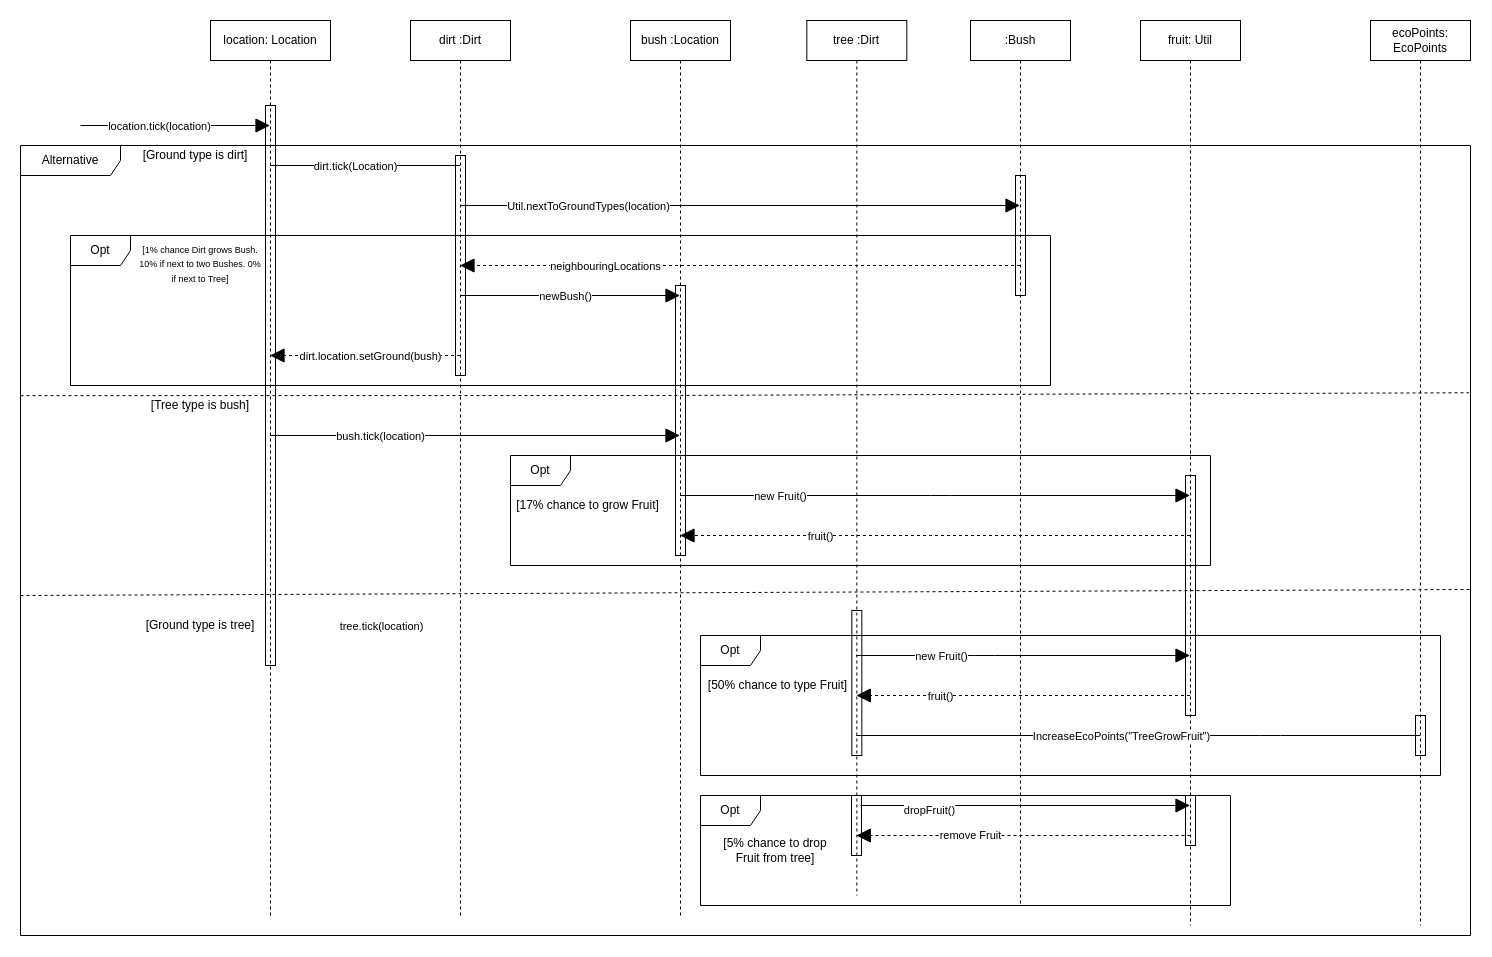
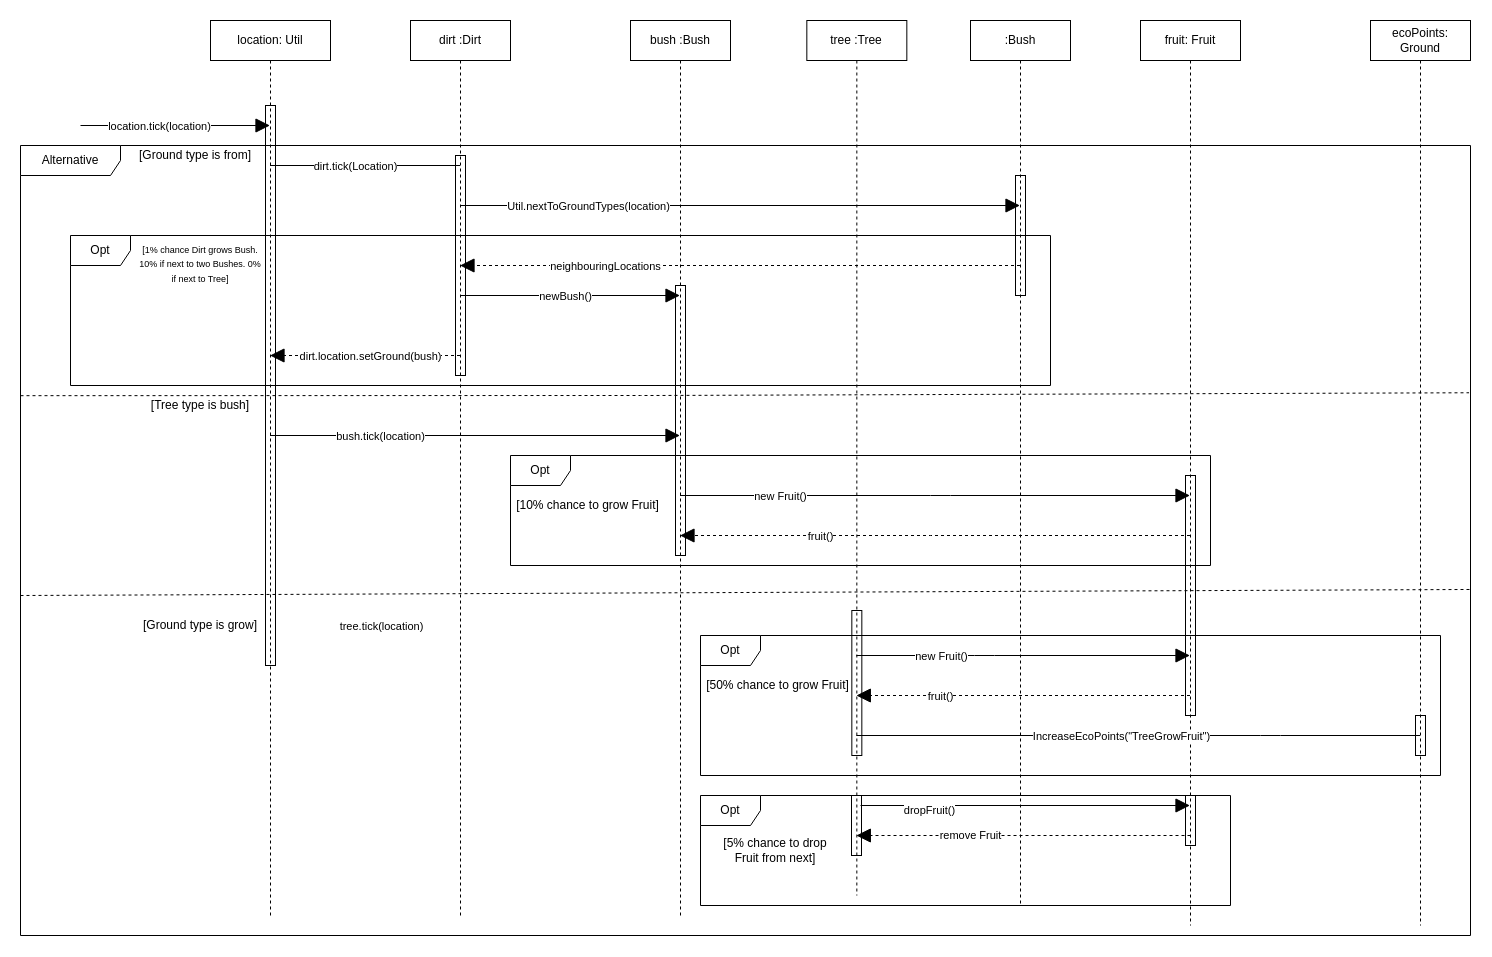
  <mxCell id="0" />
  <mxCell id="1" parent="0" />
  <mxCell id="2" value="Alternative" style="shape=umlFrame;whiteSpace=wrap;html=1;width=100;height=30;" parent="1" vertex="1"><mxGeometry x="20" y="145" width="1450" height="790" as="geometry" /></mxCell>
  <mxCell id="3" value="Opt" style="shape=umlFrame;whiteSpace=wrap;html=1;fillColor=none;" parent="1" vertex="1"><mxGeometry x="700" y="635" width="740" height="140" as="geometry" /></mxCell>
  <mxCell id="4" value="Opt" style="shape=umlFrame;whiteSpace=wrap;html=1;fillColor=none;" parent="1" vertex="1"><mxGeometry x="510" y="455" width="700" height="110" as="geometry" /></mxCell>
- <mxCell id="5" value="location: Location" style="shape=umlLifeline;perimeter=lifelinePerimeter;whiteSpace=wrap;html=1;container=0;collapsible=0;recursiveResize=0;outlineConnect=0;" parent="1" vertex="1"><mxGeometry x="210" y="20" width="120" height="895" as="geometry" /></mxCell>
+ <mxCell id="5" value="location: Util" style="shape=umlLifeline;perimeter=lifelinePerimeter;whiteSpace=wrap;html=1;container=0;collapsible=0;recursiveResize=0;outlineConnect=0;" parent="1" vertex="1"><mxGeometry x="210" y="20" width="120" height="895" as="geometry" /></mxCell>
  <mxCell id="6" value="Opt" style="shape=umlFrame;whiteSpace=wrap;html=1;" parent="1" vertex="1"><mxGeometry x="70" y="235" width="980" height="150" as="geometry" /></mxCell>
  <mxCell id="7" value="&lt;font style=&quot;font-size: 9px&quot;&gt;[1% chance Dirt grows Bush. 10% if next to two Bushes. 0% if next to Tree]&lt;/font&gt;" style="text;html=1;strokeColor=none;fillColor=none;align=center;verticalAlign=middle;whiteSpace=wrap;rounded=0;" parent="1" vertex="1"><mxGeometry x="135" y="235" width="130" height="55" as="geometry" /></mxCell>
  <mxCell id="8" value="" style="html=1;points=[];perimeter=orthogonalPerimeter;fillColor=none;" parent="1" vertex="1"><mxGeometry x="265" y="105" width="10" height="560" as="geometry" /></mxCell>
  <mxCell id="9" value="" style="endArrow=block;endFill=1;endSize=12;html=1;" parent="1" target="5" edge="1"><mxGeometry width="160" relative="1" as="geometry"><mxPoint y="125" as="sourcePoint" x="80" /><mxPoint x="280" y="125" as="targetPoint" /></mxGeometry></mxCell>
  <mxCell id="10" value="location.tick(location)" style="edgeLabel;html=1;align=center;verticalAlign=middle;resizable=0;points=[];" parent="9" vertex="1" connectable="0"><mxGeometry x="-0.487" relative="1" as="geometry"><mxPoint x="29" as="offset" /></mxGeometry></mxCell>
  <mxCell id="11" value="dirt :Dirt" style="shape=umlLifeline;perimeter=lifelinePerimeter;whiteSpace=wrap;html=1;container=1;collapsible=0;recursiveResize=0;outlineConnect=0;" parent="1" vertex="1"><mxGeometry x="410" y="20" width="100" height="895" as="geometry" /></mxCell>
  <mxCell id="12" value=":Bush" style="shape=umlLifeline;perimeter=lifelinePerimeter;whiteSpace=wrap;html=1;container=0;collapsible=0;recursiveResize=0;outlineConnect=0;" parent="1" vertex="1"><mxGeometry x="970" y="20" width="100" height="885" as="geometry" /></mxCell>
- <mxCell id="13" value="bush :Location" style="shape=umlLifeline;perimeter=lifelinePerimeter;whiteSpace=wrap;html=1;container=1;collapsible=0;recursiveResize=0;outlineConnect=0;" parent="1" vertex="1"><mxGeometry x="630" y="20" width="100" height="895" as="geometry" /></mxCell>
+ <mxCell id="13" value="bush :Bush" style="shape=umlLifeline;perimeter=lifelinePerimeter;whiteSpace=wrap;html=1;container=1;collapsible=0;recursiveResize=0;outlineConnect=0;" parent="1" vertex="1"><mxGeometry x="630" y="20" width="100" height="895" as="geometry" /></mxCell>
  <mxCell id="14" value="" style="endArrow=none;endFill=1;endSize=12;html=1;snapToPoint=1;" parent="1" source="5" target="11" edge="1"><mxGeometry width="160" as="geometry"><mxPoint x="290" y="195" as="sourcePoint" /><mxPoint x="440" y="195" as="targetPoint" /><Array as="points"><mxPoint x="350" y="165" /></Array></mxGeometry></mxCell>
  <mxCell id="15" value="dirt.tick(Location)" style="edgeLabel;html=1;align=center;verticalAlign=middle;resizable=0;points=[];" parent="14" vertex="1" connectable="0"><mxGeometry x="-0.321" relative="1" as="geometry"><mxPoint x="20" as="offset" /></mxGeometry></mxCell>
  <mxCell id="16" value="" style="endArrow=block;endFill=1;endSize=12;html=1;snapToPoint=1;" parent="1" source="11" target="12" edge="1"><mxGeometry x="10" y="10" width="160" as="geometry"><mxPoint x="289.929" y="205" as="sourcePoint" /><mxPoint x="409.5" y="205" as="targetPoint" /><Array as="points"><mxPoint x="560" y="205" /></Array></mxGeometry></mxCell>
  <mxCell id="17" value="Util.nextToGroundTypes(location)" style="edgeLabel;html=1;align=center;verticalAlign=middle;resizable=0;points=[];" parent="16" vertex="1" connectable="0"><mxGeometry x="-0.321" relative="1" as="geometry"><mxPoint x="-62" as="offset" /></mxGeometry></mxCell>
  <mxCell id="18" value="" style="endArrow=block;endFill=1;endSize=12;html=1;snapToPoint=1;dashed=1;" parent="1" source="12" target="11" edge="1"><mxGeometry x="20" y="20" width="160" as="geometry"><mxPoint x="409.81" y="225" as="sourcePoint" /><mxPoint x="579.5" y="225" as="targetPoint" /><Array as="points"><mxPoint x="590" y="265" /></Array></mxGeometry></mxCell>
  <mxCell id="19" value="neighbouringLocations" style="edgeLabel;html=1;align=center;verticalAlign=middle;resizable=0;points=[];" parent="18" vertex="1" connectable="0"><mxGeometry x="-0.321" relative="1" as="geometry"><mxPoint x="-225" as="offset" /></mxGeometry></mxCell>
  <mxCell id="20" value="" style="endArrow=block;endFill=1;endSize=12;html=1;snapToPoint=1;dashed=1;" parent="1" edge="1"><mxGeometry x="30" y="-80" width="160" as="geometry"><mxPoint x="459.5" y="355" as="sourcePoint" /><mxPoint x="269.5" y="355" as="targetPoint" /><Array as="points"><mxPoint x="350" y="355" /></Array></mxGeometry></mxCell>
  <mxCell id="21" value="dirt.location.setGround(bush)" style="edgeLabel;html=1;align=center;verticalAlign=middle;resizable=0;points=[];" parent="20" vertex="1" connectable="0"><mxGeometry x="-0.321" relative="1" as="geometry"><mxPoint x="-25" as="offset" /></mxGeometry></mxCell>
  <mxCell id="22" value="" style="endArrow=block;endFill=1;endSize=12;html=1;snapToPoint=1;startArrow=none;" parent="1" source="43" target="13" edge="1"><mxGeometry x="10" y="20" width="160" as="geometry"><mxPoint x="459.667" y="295" as="sourcePoint" /><mxPoint x="839.5" y="295" as="targetPoint" /><Array as="points"><mxPoint x="600" y="295" /></Array></mxGeometry></mxCell>
  <mxCell id="23" value="" style="endArrow=block;endFill=1;endSize=12;html=1;snapToPoint=1;" parent="1" edge="1"><mxGeometry width="160" relative="1" as="geometry"><mxPoint x="269.5" y="435" as="sourcePoint" /><mxPoint x="679.5" y="435" as="targetPoint" /><Array as="points"><mxPoint x="380" y="435" /></Array></mxGeometry></mxCell>
  <mxCell id="24" value="bush.tick(location)" style="edgeLabel;html=1;align=center;verticalAlign=middle;resizable=0;points=[];" parent="23" vertex="1" connectable="0"><mxGeometry x="-0.079" y="-3" relative="1" as="geometry"><mxPoint x="-79" y="-3" as="offset" /></mxGeometry></mxCell>
- <mxCell id="25" value="tree :Dirt" style="shape=umlLifeline;perimeter=lifelinePerimeter;whiteSpace=wrap;html=1;container=1;collapsible=0;recursiveResize=0;outlineConnect=0;" parent="1" vertex="1"><mxGeometry x="806.33" y="20" width="100" height="875" as="geometry" /></mxCell>
+ <mxCell id="25" value="tree :Tree" style="shape=umlLifeline;perimeter=lifelinePerimeter;whiteSpace=wrap;html=1;container=1;collapsible=0;recursiveResize=0;outlineConnect=0;" parent="1" vertex="1"><mxGeometry x="806.33" y="20" width="100" height="875" as="geometry" /></mxCell>
  <mxCell id="26" value="" style="html=1;points=[];perimeter=orthogonalPerimeter;fillColor=none;" parent="25" vertex="1"><mxGeometry x="45" y="590" width="10" height="145" as="geometry" /></mxCell>
  <mxCell id="27" value="" style="endArrow=block;endFill=1;endSize=12;html=1;" edge="1" parent="25" target="37"><mxGeometry width="160" relative="1" as="geometry"><mxPoint x="53.67" y="785" as="sourcePoint" /><mxPoint x="213.67" y="785" as="targetPoint" /></mxGeometry></mxCell>
  <mxCell id="28" value="dropFruit()" style="edgeLabel;html=1;align=center;verticalAlign=middle;resizable=0;points=[];" vertex="1" connectable="0" parent="27"><mxGeometry x="-0.589" y="-4" relative="1" as="geometry"><mxPoint as="offset" /></mxGeometry></mxCell>
- <mxCell id="29" value="[Ground type is dirt]" style="text;html=1;strokeColor=none;fillColor=none;align=center;verticalAlign=middle;whiteSpace=wrap;rounded=0;" parent="1" vertex="1"><mxGeometry x="135" y="145" width="120" height="20" as="geometry" /></mxCell>
+ <mxCell id="29" value="[Ground type is from]" style="text;html=1;strokeColor=none;fillColor=none;align=center;verticalAlign=middle;whiteSpace=wrap;rounded=0;" parent="1" vertex="1"><mxGeometry x="135" y="145" width="120" height="20" as="geometry" /></mxCell>
  <mxCell id="30" style="edgeStyle=orthogonalEdgeStyle;rounded=0;orthogonalLoop=1;jettySize=auto;html=1;exitX=0.5;exitY=1;exitDx=0;exitDy=0;dashed=1;endArrow=block;endFill=1;" parent="1" source="7" target="7" edge="1"><mxGeometry relative="1" as="geometry" /></mxCell>
  <mxCell id="31" style="edgeStyle=orthogonalEdgeStyle;rounded=0;orthogonalLoop=1;jettySize=auto;html=1;exitX=0.5;exitY=1;exitDx=0;exitDy=0;dashed=1;endArrow=block;endFill=1;" parent="1" source="7" target="7" edge="1"><mxGeometry relative="1" as="geometry" /></mxCell>
  <mxCell id="32" value="" style="endArrow=none;endFill=1;endSize=12;html=1;snapToPoint=1;" parent="1" edge="1"><mxGeometry width="160" relative="1" as="geometry"><mxPoint x="269.5" y="645" as="sourcePoint" /><mxPoint x="269.5" y="645" as="targetPoint" /><Array as="points" /></mxGeometry></mxCell>
  <mxCell id="33" value="tree.tick(location)" style="edgeLabel;html=1;align=center;verticalAlign=middle;resizable=0;points=[];" parent="32" vertex="1" connectable="0"><mxGeometry x="-0.079" y="-3" relative="1" as="geometry"><mxPoint x="111" y="-20" as="offset" /></mxGeometry></mxCell>
  <mxCell id="34" value="" style="endArrow=none;endFill=0;endSize=12;html=1;snapToPoint=1;exitX=0;exitY=0.667;exitDx=0;exitDy=0;exitPerimeter=0;entryX=0.999;entryY=0.313;entryDx=0;entryDy=0;entryPerimeter=0;dashed=1;" parent="1" target="2" edge="1"><mxGeometry width="160" relative="1" as="geometry"><mxPoint x="20" y="395.18" as="sourcePoint" /><mxPoint x="1080" y="395.18" as="targetPoint" /><Array as="points"><mxPoint x="650" y="395" /></Array></mxGeometry></mxCell>
- <mxCell id="35" value="[Ground type is tree]" style="text;html=1;strokeColor=none;fillColor=none;align=center;verticalAlign=middle;whiteSpace=wrap;rounded=0;" parent="1" vertex="1"><mxGeometry x="140" y="615" width="120" height="20" as="geometry" /></mxCell>
+ <mxCell id="35" value="[Ground type is grow]" style="text;html=1;strokeColor=none;fillColor=none;align=center;verticalAlign=middle;whiteSpace=wrap;rounded=0;" parent="1" vertex="1"><mxGeometry x="140" y="615" width="120" height="20" as="geometry" /></mxCell>
  <mxCell id="36" value="[Tree type is bush]" style="text;html=1;strokeColor=none;fillColor=none;align=center;verticalAlign=middle;whiteSpace=wrap;rounded=0;" parent="1" vertex="1"><mxGeometry x="140" y="395" width="120" height="20" as="geometry" /></mxCell>
- <mxCell id="37" value="fruit: Util" style="shape=umlLifeline;perimeter=lifelinePerimeter;whiteSpace=wrap;html=1;container=0;collapsible=0;recursiveResize=0;outlineConnect=0;" parent="1" vertex="1"><mxGeometry x="1140" y="20" width="100" height="905" as="geometry" /></mxCell>
- <mxCell id="38" value="ecoPoints: EcoPoints" style="shape=umlLifeline;perimeter=lifelinePerimeter;whiteSpace=wrap;html=1;container=0;collapsible=0;recursiveResize=0;outlineConnect=0;" parent="1" vertex="1"><mxGeometry x="1370" y="20" width="100" height="905" as="geometry" /></mxCell>
+ <mxCell id="37" value="fruit: Fruit" style="shape=umlLifeline;perimeter=lifelinePerimeter;whiteSpace=wrap;html=1;container=0;collapsible=0;recursiveResize=0;outlineConnect=0;" parent="1" vertex="1"><mxGeometry x="1140" y="20" width="100" height="905" as="geometry" /></mxCell>
+ <mxCell id="38" value="ecoPoints: Ground" style="shape=umlLifeline;perimeter=lifelinePerimeter;whiteSpace=wrap;html=1;container=0;collapsible=0;recursiveResize=0;outlineConnect=0;" parent="1" vertex="1"><mxGeometry x="1370" y="20" width="100" height="905" as="geometry" /></mxCell>
  <mxCell id="39" value="" style="endArrow=block;endFill=1;endSize=12;html=1;snapToPoint=1;" parent="1" source="13" target="37" edge="1"><mxGeometry width="160" relative="1" as="geometry"><mxPoint x="679.5" y="445" as="sourcePoint" /><mxPoint x="1189.5" y="445" as="targetPoint" /><Array as="points"><mxPoint x="940" y="495" /></Array></mxGeometry></mxCell>
  <mxCell id="40" value="new Fruit()" style="edgeLabel;html=1;align=center;verticalAlign=middle;resizable=0;points=[];" parent="39" vertex="1" connectable="0"><mxGeometry x="-0.079" y="-3" relative="1" as="geometry"><mxPoint x="-135" y="-3" as="offset" /></mxGeometry></mxCell>
  <mxCell id="41" value="" style="endArrow=block;endFill=1;endSize=12;html=1;snapToPoint=1;" parent="1" source="25" target="37" edge="1"><mxGeometry width="160" relative="1" as="geometry"><mxPoint x="880" y="665" as="sourcePoint" /><mxPoint x="1213.67" y="665" as="targetPoint" /><Array as="points"><mxPoint x="984" y="655" /></Array></mxGeometry></mxCell>
  <mxCell id="42" value="new Fruit()" style="edgeLabel;html=1;align=center;verticalAlign=middle;resizable=0;points=[];" parent="41" vertex="1" connectable="0"><mxGeometry x="-0.079" y="-3" relative="1" as="geometry"><mxPoint x="-69" y="-3" as="offset" /></mxGeometry></mxCell>
  <mxCell id="43" value="" style="html=1;points=[];perimeter=orthogonalPerimeter;fillColor=none;" parent="1" vertex="1"><mxGeometry x="675" y="285" width="10" height="270" as="geometry" /></mxCell>
  <mxCell id="44" value="" style="endArrow=none;endFill=1;endSize=12;html=1;snapToPoint=1;" parent="1" target="43" edge="1"><mxGeometry x="10" y="20" width="160" as="geometry"><mxPoint x="459.667" y="295" as="sourcePoint" /><mxPoint x="679.5" y="295" as="targetPoint" /><Array as="points" /></mxGeometry></mxCell>
  <mxCell id="45" value="newBush()" style="edgeLabel;html=1;align=center;verticalAlign=middle;resizable=0;points=[];" parent="44" vertex="1" connectable="0"><mxGeometry x="-0.321" relative="1" as="geometry"><mxPoint x="32" as="offset" /></mxGeometry></mxCell>
  <mxCell id="46" value="" style="endArrow=none;endFill=1;endSize=12;html=1;snapToPoint=1;" parent="1" source="25" target="38" edge="1"><mxGeometry width="160" relative="1" as="geometry"><mxPoint x="1189.5" y="695" as="sourcePoint" /><mxPoint x="1419.5" y="695" as="targetPoint" /><Array as="points"><mxPoint x="1270" y="735" /></Array></mxGeometry></mxCell>
  <mxCell id="47" value="IncreaseEcoPoints(&quot;TreeGrowFruit&quot;)" style="edgeLabel;html=1;align=center;verticalAlign=middle;resizable=0;points=[];" parent="46" vertex="1" connectable="0"><mxGeometry x="-0.079" y="-3" relative="1" as="geometry"><mxPoint x="5" y="-3" as="offset" /></mxGeometry></mxCell>
- <mxCell id="48" value="&lt;font style=&quot;font-size: 12px&quot;&gt;[50% chance to type Fruit]&lt;/font&gt;" style="text;html=1;strokeColor=none;fillColor=none;align=center;verticalAlign=middle;whiteSpace=wrap;rounded=0;" parent="1" vertex="1"><mxGeometry x="700" y="675" width="155" height="20" as="geometry" /></mxCell>
+ <mxCell id="48" value="&lt;font style=&quot;font-size: 12px&quot;&gt;[50% chance to grow Fruit]&lt;/font&gt;" style="text;html=1;strokeColor=none;fillColor=none;align=center;verticalAlign=middle;whiteSpace=wrap;rounded=0;" parent="1" vertex="1"><mxGeometry x="700" y="675" width="155" height="20" as="geometry" /></mxCell>
  <mxCell id="49" value="" style="endArrow=block;endFill=1;endSize=12;html=1;snapToPoint=1;dashed=1;" parent="1" source="37" target="13" edge="1"><mxGeometry width="160" relative="1" as="geometry"><mxPoint x="689.5" y="505" as="sourcePoint" /><mxPoint x="1199.5" y="505" as="targetPoint" /><Array as="points"><mxPoint x="940" y="535" /></Array></mxGeometry></mxCell>
  <mxCell id="50" value="fruit()" style="edgeLabel;html=1;align=center;verticalAlign=middle;resizable=0;points=[];" parent="49" vertex="1" connectable="0"><mxGeometry x="-0.079" y="-3" relative="1" as="geometry"><mxPoint x="-135" y="3" as="offset" /></mxGeometry></mxCell>
  <mxCell id="51" value="" style="endArrow=block;endFill=1;endSize=12;html=1;snapToPoint=1;dashed=1;" parent="1" source="37" target="25" edge="1"><mxGeometry width="160" relative="1" as="geometry"><mxPoint x="1199.5" y="545" as="sourcePoint" /><mxPoint x="689.667" y="545" as="targetPoint" /><Array as="points"><mxPoint x="960" y="695" /></Array></mxGeometry></mxCell>
  <mxCell id="52" value="fruit()" style="edgeLabel;html=1;align=center;verticalAlign=middle;resizable=0;points=[];" parent="51" vertex="1" connectable="0"><mxGeometry x="-0.079" y="-3" relative="1" as="geometry"><mxPoint x="-96" y="3" as="offset" /></mxGeometry></mxCell>
  <mxCell id="53" value="" style="html=1;points=[];perimeter=orthogonalPerimeter;fillColor=none;" parent="1" vertex="1"><mxGeometry x="455" y="155" width="10" height="220" as="geometry" /></mxCell>
  <mxCell id="54" value="" style="html=1;points=[];perimeter=orthogonalPerimeter;fillColor=none;" parent="1" vertex="1"><mxGeometry x="1015" y="175" width="10" height="120" as="geometry" /></mxCell>
  <mxCell id="55" value="" style="html=1;points=[];perimeter=orthogonalPerimeter;fillColor=none;" parent="1" vertex="1"><mxGeometry x="1185" y="475" width="10" height="240" as="geometry" /></mxCell>
  <mxCell id="56" value="" style="html=1;points=[];perimeter=orthogonalPerimeter;fillColor=none;" parent="1" vertex="1"><mxGeometry x="1415" y="715" width="10" height="40" as="geometry" /></mxCell>
  <mxCell id="57" value="" style="endArrow=none;endFill=0;endSize=12;html=1;snapToPoint=1;entryX=1.001;entryY=0.562;entryDx=0;entryDy=0;entryPerimeter=0;dashed=1;" parent="1" target="2" edge="1"><mxGeometry width="160" relative="1" as="geometry"><mxPoint x="20" y="595" as="sourcePoint" /><mxPoint x="1480" y="404.86" as="targetPoint" /></mxGeometry></mxCell>
- <mxCell id="58" value="&lt;font style=&quot;font-size: 12px&quot;&gt;[17% chance to grow Fruit]&lt;/font&gt;" style="text;html=1;strokeColor=none;fillColor=none;align=center;verticalAlign=middle;whiteSpace=wrap;rounded=0;" parent="1" vertex="1"><mxGeometry x="510" y="495" width="155" height="20" as="geometry" /></mxCell>
+ <mxCell id="58" value="&lt;font style=&quot;font-size: 12px&quot;&gt;[10% chance to grow Fruit]&lt;/font&gt;" style="text;html=1;strokeColor=none;fillColor=none;align=center;verticalAlign=middle;whiteSpace=wrap;rounded=0;" parent="1" vertex="1"><mxGeometry x="510" y="495" width="155" height="20" as="geometry" /></mxCell>
  <mxCell id="59" value="" style="endArrow=block;endFill=1;endSize=12;html=1;dashed=1;" edge="1" parent="1" target="25"><mxGeometry width="160" relative="1" as="geometry"><mxPoint x="1190" y="835" as="sourcePoint" /><mxPoint x="1350" y="835" as="targetPoint" /></mxGeometry></mxCell>
  <mxCell id="60" value="remove Fruit" style="edgeLabel;html=1;align=center;verticalAlign=middle;resizable=0;points=[];" vertex="1" connectable="0" parent="59"><mxGeometry x="0.325" y="-1" relative="1" as="geometry"><mxPoint as="offset" /></mxGeometry></mxCell>
  <mxCell id="61" value="Opt" style="shape=umlFrame;whiteSpace=wrap;html=1;" vertex="1" parent="1"><mxGeometry x="700" y="795" width="530" height="110" as="geometry" /></mxCell>
- <mxCell id="62" value="[5% chance to drop Fruit from tree]" style="text;html=1;strokeColor=none;fillColor=none;align=center;verticalAlign=middle;whiteSpace=wrap;rounded=0;" vertex="1" parent="1"><mxGeometry x="720" y="840" width="110" height="20" as="geometry" /></mxCell>
+ <mxCell id="62" value="[5% chance to drop Fruit from next]" style="text;html=1;strokeColor=none;fillColor=none;align=center;verticalAlign=middle;whiteSpace=wrap;rounded=0;" vertex="1" parent="1"><mxGeometry x="720" y="840" width="110" height="20" as="geometry" /></mxCell>
  <mxCell id="63" value="" style="html=1;points=[];perimeter=orthogonalPerimeter;fillColor=none;" vertex="1" parent="1"><mxGeometry x="851" y="795" width="10" height="60" as="geometry" /></mxCell>
  <mxCell id="64" value="" style="html=1;points=[];perimeter=orthogonalPerimeter;fillColor=none;" vertex="1" parent="1"><mxGeometry x="1185" y="795" width="10" height="50" as="geometry" /></mxCell>
